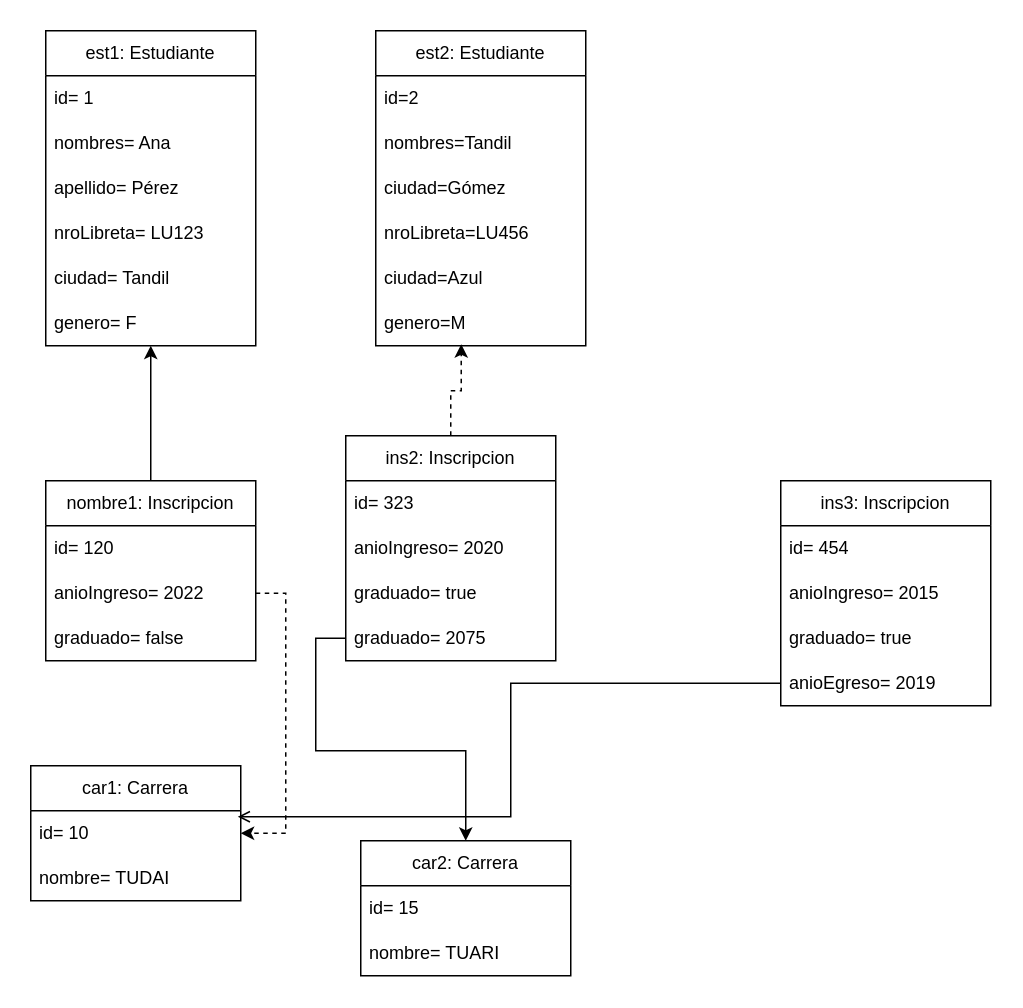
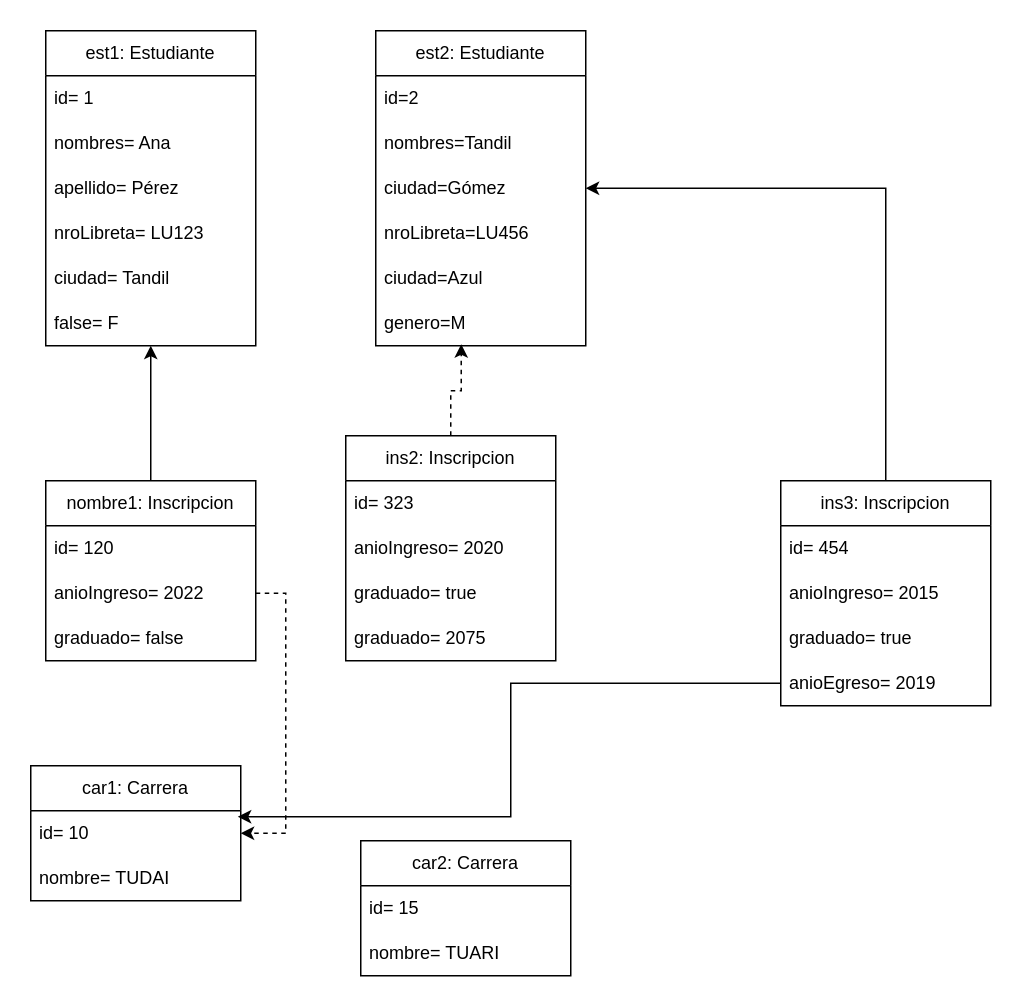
  <mxCell id="0" />
  <mxCell id="1" parent="0" />
  <mxCell id="2" value="est1: Estudiante" style="swimlane;fontStyle=0;childLayout=stackLayout;horizontal=1;startSize=30;horizontalStack=0;resizeParent=1;resizeParentMax=0;resizeLast=0;collapsible=1;marginBottom=0;whiteSpace=wrap;html=1;" vertex="1" parent="1"><mxGeometry x="30" y="20" width="140" height="210" as="geometry" /></mxCell>
  <mxCell id="3" value="id= 1&amp;nbsp;" style="text;strokeColor=none;fillColor=none;align=left;verticalAlign=middle;spacingLeft=4;spacingRight=4;overflow=hidden;points=[[0,0.5],[1,0.5]];portConstraint=eastwest;rotatable=0;whiteSpace=wrap;html=1;" vertex="1" parent="2"><mxGeometry y="30" width="140" height="30" as="geometry" /></mxCell>
  <mxCell id="4" value="nombres= Ana" style="text;strokeColor=none;fillColor=none;align=left;verticalAlign=middle;spacingLeft=4;spacingRight=4;overflow=hidden;points=[[0,0.5],[1,0.5]];portConstraint=eastwest;rotatable=0;whiteSpace=wrap;html=1;" vertex="1" parent="2"><mxGeometry y="60" width="140" height="30" as="geometry" /></mxCell>
  <mxCell id="5" value="apellido= Pérez" style="text;strokeColor=none;fillColor=none;align=left;verticalAlign=middle;spacingLeft=4;spacingRight=4;overflow=hidden;points=[[0,0.5],[1,0.5]];portConstraint=eastwest;rotatable=0;whiteSpace=wrap;html=1;" vertex="1" parent="2"><mxGeometry y="90" width="140" height="30" as="geometry" /></mxCell>
  <mxCell id="6" value="nroLibreta= LU123" style="text;strokeColor=none;fillColor=none;align=left;verticalAlign=middle;spacingLeft=4;spacingRight=4;overflow=hidden;points=[[0,0.5],[1,0.5]];portConstraint=eastwest;rotatable=0;whiteSpace=wrap;html=1;" vertex="1" parent="2"><mxGeometry y="120" width="140" height="30" as="geometry" /></mxCell>
  <mxCell id="7" value="ciudad= Tandil" style="text;strokeColor=none;fillColor=none;align=left;verticalAlign=middle;spacingLeft=4;spacingRight=4;overflow=hidden;points=[[0,0.5],[1,0.5]];portConstraint=eastwest;rotatable=0;whiteSpace=wrap;html=1;" vertex="1" parent="2"><mxGeometry y="150" width="140" height="30" as="geometry" /></mxCell>
- <mxCell id="8" value="genero= F" style="text;strokeColor=none;fillColor=none;align=left;verticalAlign=middle;spacingLeft=4;spacingRight=4;overflow=hidden;points=[[0,0.5],[1,0.5]];portConstraint=eastwest;rotatable=0;whiteSpace=wrap;html=1;" vertex="1" parent="2"><mxGeometry y="180" width="140" height="30" as="geometry" /></mxCell>
+ <mxCell id="8" value="false= F" style="text;strokeColor=none;fillColor=none;align=left;verticalAlign=middle;spacingLeft=4;spacingRight=4;overflow=hidden;points=[[0,0.5],[1,0.5]];portConstraint=eastwest;rotatable=0;whiteSpace=wrap;html=1;" vertex="1" parent="2"><mxGeometry y="180" width="140" height="30" as="geometry" /></mxCell>
  <mxCell id="9" value="est2: Estudiante" style="swimlane;fontStyle=0;childLayout=stackLayout;horizontal=1;startSize=30;horizontalStack=0;resizeParent=1;resizeParentMax=0;resizeLast=0;collapsible=1;marginBottom=0;whiteSpace=wrap;html=1;" vertex="1" parent="1"><mxGeometry x="250" y="20" width="140" height="210" as="geometry" /></mxCell>
  <mxCell id="10" value="&lt;div&gt;id=2&lt;/div&gt;" style="text;strokeColor=none;fillColor=none;align=left;verticalAlign=middle;spacingLeft=4;spacingRight=4;overflow=hidden;points=[[0,0.5],[1,0.5]];portConstraint=eastwest;rotatable=0;whiteSpace=wrap;html=1;" vertex="1" parent="9"><mxGeometry y="30" width="140" height="30" as="geometry" /></mxCell>
  <mxCell id="11" value="nombres=Tandil" style="text;strokeColor=none;fillColor=none;align=left;verticalAlign=middle;spacingLeft=4;spacingRight=4;overflow=hidden;points=[[0,0.5],[1,0.5]];portConstraint=eastwest;rotatable=0;whiteSpace=wrap;html=1;" vertex="1" parent="9"><mxGeometry y="60" width="140" height="30" as="geometry" /></mxCell>
  <mxCell id="12" value="ciudad=Gómez" style="text;strokeColor=none;fillColor=none;align=left;verticalAlign=middle;spacingLeft=4;spacingRight=4;overflow=hidden;points=[[0,0.5],[1,0.5]];portConstraint=eastwest;rotatable=0;whiteSpace=wrap;html=1;" vertex="1" parent="9"><mxGeometry y="90" width="140" height="30" as="geometry" /></mxCell>
  <mxCell id="13" value="nroLibreta=LU456" style="text;strokeColor=none;fillColor=none;align=left;verticalAlign=middle;spacingLeft=4;spacingRight=4;overflow=hidden;points=[[0,0.5],[1,0.5]];portConstraint=eastwest;rotatable=0;whiteSpace=wrap;html=1;" vertex="1" parent="9"><mxGeometry y="120" width="140" height="30" as="geometry" /></mxCell>
  <mxCell id="14" value="ciudad=Azul" style="text;strokeColor=none;fillColor=none;align=left;verticalAlign=middle;spacingLeft=4;spacingRight=4;overflow=hidden;points=[[0,0.5],[1,0.5]];portConstraint=eastwest;rotatable=0;whiteSpace=wrap;html=1;" vertex="1" parent="9"><mxGeometry y="150" width="140" height="30" as="geometry" /></mxCell>
  <mxCell id="15" value="genero=M" style="text;strokeColor=none;fillColor=none;align=left;verticalAlign=middle;spacingLeft=4;spacingRight=4;overflow=hidden;points=[[0,0.5],[1,0.5]];portConstraint=eastwest;rotatable=0;whiteSpace=wrap;html=1;" vertex="1" parent="9"><mxGeometry y="180" width="140" height="30" as="geometry" /></mxCell>
  <mxCell id="16" value="car1: Carrera" style="swimlane;fontStyle=0;childLayout=stackLayout;horizontal=1;startSize=30;horizontalStack=0;resizeParent=1;resizeParentMax=0;resizeLast=0;collapsible=1;marginBottom=0;whiteSpace=wrap;html=1;" vertex="1" parent="1"><mxGeometry x="20" y="510" width="140" height="90" as="geometry" /></mxCell>
  <mxCell id="17" value="id= 10" style="text;strokeColor=none;fillColor=none;align=left;verticalAlign=middle;spacingLeft=4;spacingRight=4;overflow=hidden;points=[[0,0.5],[1,0.5]];portConstraint=eastwest;rotatable=0;whiteSpace=wrap;html=1;" vertex="1" parent="16"><mxGeometry y="30" width="140" height="30" as="geometry" /></mxCell>
  <mxCell id="18" value="nombre= TUDAI" style="text;strokeColor=none;fillColor=none;align=left;verticalAlign=middle;spacingLeft=4;spacingRight=4;overflow=hidden;points=[[0,0.5],[1,0.5]];portConstraint=eastwest;rotatable=0;whiteSpace=wrap;html=1;" vertex="1" parent="16"><mxGeometry y="60" width="140" height="30" as="geometry" /></mxCell>
  <mxCell id="19" value="car2: Carrera" style="swimlane;fontStyle=0;childLayout=stackLayout;horizontal=1;startSize=30;horizontalStack=0;resizeParent=1;resizeParentMax=0;resizeLast=0;collapsible=1;marginBottom=0;whiteSpace=wrap;html=1;" vertex="1" parent="1"><mxGeometry x="240" y="560" width="140" height="90" as="geometry" /></mxCell>
  <mxCell id="20" value="id= 15" style="text;strokeColor=none;fillColor=none;align=left;verticalAlign=middle;spacingLeft=4;spacingRight=4;overflow=hidden;points=[[0,0.5],[1,0.5]];portConstraint=eastwest;rotatable=0;whiteSpace=wrap;html=1;" vertex="1" parent="19"><mxGeometry y="30" width="140" height="30" as="geometry" /></mxCell>
  <mxCell id="21" value="nombre= TUARI" style="text;strokeColor=none;fillColor=none;align=left;verticalAlign=middle;spacingLeft=4;spacingRight=4;overflow=hidden;points=[[0,0.5],[1,0.5]];portConstraint=eastwest;rotatable=0;whiteSpace=wrap;html=1;" vertex="1" parent="19"><mxGeometry y="60" width="140" height="30" as="geometry" /></mxCell>
  <mxCell id="22" value="nombre1: Inscripcion" style="swimlane;fontStyle=0;childLayout=stackLayout;horizontal=1;startSize=30;horizontalStack=0;resizeParent=1;resizeParentMax=0;resizeLast=0;collapsible=1;marginBottom=0;whiteSpace=wrap;html=1;" vertex="1" parent="1"><mxGeometry x="30" y="320" width="140" height="120" as="geometry" /></mxCell>
  <mxCell id="23" value="id= 120" style="text;strokeColor=none;fillColor=none;align=left;verticalAlign=middle;spacingLeft=4;spacingRight=4;overflow=hidden;points=[[0,0.5],[1,0.5]];portConstraint=eastwest;rotatable=0;whiteSpace=wrap;html=1;" vertex="1" parent="22"><mxGeometry y="30" width="140" height="30" as="geometry" /></mxCell>
  <mxCell id="24" value="anioIngreso= 2022" style="text;strokeColor=none;fillColor=none;align=left;verticalAlign=middle;spacingLeft=4;spacingRight=4;overflow=hidden;points=[[0,0.5],[1,0.5]];portConstraint=eastwest;rotatable=0;whiteSpace=wrap;html=1;" vertex="1" parent="22"><mxGeometry y="60" width="140" height="30" as="geometry" /></mxCell>
  <mxCell id="25" value="graduado= false" style="text;strokeColor=none;fillColor=none;align=left;verticalAlign=middle;spacingLeft=4;spacingRight=4;overflow=hidden;points=[[0,0.5],[1,0.5]];portConstraint=eastwest;rotatable=0;whiteSpace=wrap;html=1;" vertex="1" parent="22"><mxGeometry y="90" width="140" height="30" as="geometry" /></mxCell>
  <mxCell id="26" value="ins2: Inscripcion" style="swimlane;fontStyle=0;childLayout=stackLayout;horizontal=1;startSize=30;horizontalStack=0;resizeParent=1;resizeParentMax=0;resizeLast=0;collapsible=1;marginBottom=0;whiteSpace=wrap;html=1;" vertex="1" parent="1"><mxGeometry x="230" y="290" width="140" height="150" as="geometry" /></mxCell>
  <mxCell id="27" value="id= 323" style="text;strokeColor=none;fillColor=none;align=left;verticalAlign=middle;spacingLeft=4;spacingRight=4;overflow=hidden;points=[[0,0.5],[1,0.5]];portConstraint=eastwest;rotatable=0;whiteSpace=wrap;html=1;" vertex="1" parent="26"><mxGeometry y="30" width="140" height="30" as="geometry" /></mxCell>
  <mxCell id="28" value="anioIngreso= 2020" style="text;strokeColor=none;fillColor=none;align=left;verticalAlign=middle;spacingLeft=4;spacingRight=4;overflow=hidden;points=[[0,0.5],[1,0.5]];portConstraint=eastwest;rotatable=0;whiteSpace=wrap;html=1;" vertex="1" parent="26"><mxGeometry y="60" width="140" height="30" as="geometry" /></mxCell>
  <mxCell id="29" value="graduado= true" style="text;strokeColor=none;fillColor=none;align=left;verticalAlign=middle;spacingLeft=4;spacingRight=4;overflow=hidden;points=[[0,0.5],[1,0.5]];portConstraint=eastwest;rotatable=0;whiteSpace=wrap;html=1;" vertex="1" parent="26"><mxGeometry y="90" width="140" height="30" as="geometry" /></mxCell>
  <mxCell id="30" value="graduado= 2075" style="text;strokeColor=none;fillColor=none;align=left;verticalAlign=middle;spacingLeft=4;spacingRight=4;overflow=hidden;points=[[0,0.5],[1,0.5]];portConstraint=eastwest;rotatable=0;whiteSpace=wrap;html=1;" vertex="1" parent="26"><mxGeometry y="120" width="140" height="30" as="geometry" /></mxCell>
+ <mxCell id="31" style="edgeStyle=orthogonalEdgeStyle;rounded=0;orthogonalLoop=1;jettySize=auto;html=1;exitX=0.5;exitY=0;exitDx=0;exitDy=0;entryX=1;entryY=0.5;entryDx=0;entryDy=0;" edge="1" parent="1" source="32" target="12"><mxGeometry relative="1" as="geometry" /></mxCell>
  <mxCell id="32" value="ins3: Inscripcion" style="swimlane;fontStyle=0;childLayout=stackLayout;horizontal=1;startSize=30;horizontalStack=0;resizeParent=1;resizeParentMax=0;resizeLast=0;collapsible=1;marginBottom=0;whiteSpace=wrap;html=1;" vertex="1" parent="1"><mxGeometry x="520" y="320" width="140" height="150" as="geometry" /></mxCell>
  <mxCell id="33" value="id= 454" style="text;strokeColor=none;fillColor=none;align=left;verticalAlign=middle;spacingLeft=4;spacingRight=4;overflow=hidden;points=[[0,0.5],[1,0.5]];portConstraint=eastwest;rotatable=0;whiteSpace=wrap;html=1;" vertex="1" parent="32"><mxGeometry y="30" width="140" height="30" as="geometry" /></mxCell>
  <mxCell id="34" value="anioIngreso= 2015" style="text;strokeColor=none;fillColor=none;align=left;verticalAlign=middle;spacingLeft=4;spacingRight=4;overflow=hidden;points=[[0,0.5],[1,0.5]];portConstraint=eastwest;rotatable=0;whiteSpace=wrap;html=1;" vertex="1" parent="32"><mxGeometry y="60" width="140" height="30" as="geometry" /></mxCell>
  <mxCell id="35" value="graduado= true" style="text;strokeColor=none;fillColor=none;align=left;verticalAlign=middle;spacingLeft=4;spacingRight=4;overflow=hidden;points=[[0,0.5],[1,0.5]];portConstraint=eastwest;rotatable=0;whiteSpace=wrap;html=1;" vertex="1" parent="32"><mxGeometry y="90" width="140" height="30" as="geometry" /></mxCell>
  <mxCell id="36" value="anioEgreso= 2019" style="text;strokeColor=none;fillColor=none;align=left;verticalAlign=middle;spacingLeft=4;spacingRight=4;overflow=hidden;points=[[0,0.5],[1,0.5]];portConstraint=eastwest;rotatable=0;whiteSpace=wrap;html=1;" vertex="1" parent="32"><mxGeometry y="120" width="140" height="30" as="geometry" /></mxCell>
  <mxCell id="37" style="edgeStyle=orthogonalEdgeStyle;rounded=0;orthogonalLoop=1;jettySize=auto;html=1;" edge="1" parent="1" source="22" target="2"><mxGeometry relative="1" as="geometry" /></mxCell>
  <mxCell id="38" style="edgeStyle=orthogonalEdgeStyle;rounded=0;orthogonalLoop=1;jettySize=auto;html=1;exitX=1;exitY=0.5;exitDx=0;exitDy=0;dashed=1;" edge="1" parent="1" source="24" target="17"><mxGeometry relative="1" as="geometry" /></mxCell>
- <mxCell id="39" style="edgeStyle=orthogonalEdgeStyle;rounded=0;orthogonalLoop=1;jettySize=auto;html=1;exitX=0;exitY=0.5;exitDx=0;exitDy=0;" edge="1" parent="1" source="30" target="19"><mxGeometry relative="1" as="geometry" /></mxCell>
- <mxCell id="40" style="edgeStyle=orthogonalEdgeStyle;rounded=0;orthogonalLoop=1;jettySize=auto;html=1;exitX=0;exitY=0.5;exitDx=0;exitDy=0;entryX=0.986;entryY=0.133;entryDx=0;entryDy=0;entryPerimeter=0;endArrow=open;" edge="1" parent="1" source="36" target="17"><mxGeometry relative="1" as="geometry" /></mxCell>
+ <mxCell id="40" style="edgeStyle=orthogonalEdgeStyle;rounded=0;orthogonalLoop=1;jettySize=auto;html=1;exitX=0;exitY=0.5;exitDx=0;exitDy=0;entryX=0.986;entryY=0.133;entryDx=0;entryDy=0;entryPerimeter=0;" edge="1" parent="1" source="36" target="17"><mxGeometry relative="1" as="geometry" /></mxCell>
  <mxCell id="41" style="edgeStyle=orthogonalEdgeStyle;rounded=0;orthogonalLoop=1;jettySize=auto;html=1;exitX=0.5;exitY=0;exitDx=0;exitDy=0;entryX=0.407;entryY=0.967;entryDx=0;entryDy=0;entryPerimeter=0;dashed=1;" edge="1" parent="1" source="26" target="15"><mxGeometry relative="1" as="geometry" /></mxCell>
